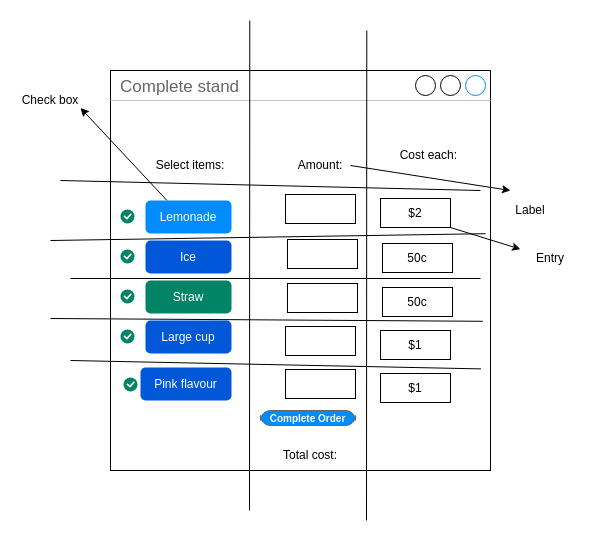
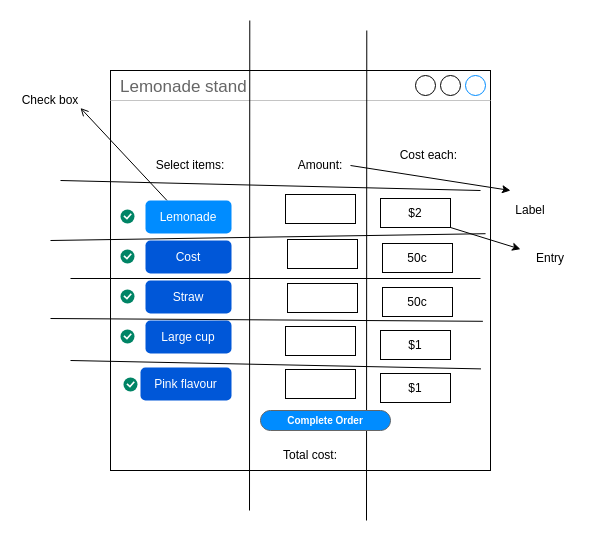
  <mxCell id="0" />
  <mxCell id="1" parent="0" />
- <mxCell id="2" value="Complete stand" style="strokeWidth=1;shadow=0;dashed=0;align=center;html=1;shape=mxgraph.mockup.containers.window;align=left;verticalAlign=top;spacingLeft=8;strokeColor2=#008cff;strokeColor3=#c4c4c4;fontColor=#666666;mainText=;fontSize=17;labelBackgroundColor=none;whiteSpace=wrap;" parent="1" vertex="1"><mxGeometry x="110" y="70" width="380" height="400" as="geometry" /></mxCell>
+ <mxCell id="2" value="Lemonade stand" style="strokeWidth=1;shadow=0;dashed=0;align=center;html=1;shape=mxgraph.mockup.containers.window;align=left;verticalAlign=top;spacingLeft=8;strokeColor2=#008cff;strokeColor3=#c4c4c4;fontColor=#666666;mainText=;fontSize=17;labelBackgroundColor=none;whiteSpace=wrap;" parent="1" vertex="1"><mxGeometry x="110" y="70" width="380" height="400" as="geometry" /></mxCell>
  <mxCell id="3" value="Select items:" style="text;html=1;align=center;verticalAlign=middle;whiteSpace=wrap;rounded=0;" parent="1" vertex="1"><mxGeometry x="140" y="150" width="100" height="30" as="geometry" /></mxCell>
- <mxCell id="4" style="edgeStyle=none;html=1;exitX=0.25;exitY=0;exitDx=0;exitDy=0;entryX=1;entryY=0.75;entryDx=0;entryDy=0;" parent="1" source="5" target="26" edge="1"><mxGeometry relative="1" as="geometry"><mxPoint x="50" y="100" as="targetPoint" /></mxGeometry></mxCell>
+ <mxCell id="4" style="edgeStyle=none;html=1;exitX=0.25;exitY=0;exitDx=0;exitDy=0;entryX=1;entryY=0.75;entryDx=0;entryDy=0;endArrow=open;" parent="1" source="5" target="26" edge="1"><mxGeometry relative="1" as="geometry"><mxPoint x="50" y="100" as="targetPoint" /></mxGeometry></mxCell>
  <mxCell id="5" value="Lemonade" style="rounded=1;fillColor=#008cff;align=center;strokeColor=none;html=1;whiteSpace=wrap;fontColor=#ffffff;fontSize=12;sketch=0;" parent="1" vertex="1"><mxGeometry x="145" y="200" width="86" height="33" as="geometry" /></mxCell>
  <mxCell id="6" value="" style="html=1;shadow=0;dashed=0;shape=mxgraph.atlassian.checkbox;fillColor=#008465;strokeColor=none;html=1;sketch=0;" parent="1" vertex="1"><mxGeometry x="120" y="209" width="14" height="14" as="geometry" /></mxCell>
- <mxCell id="7" value="Ice" style="rounded=1;fillColor=#0057D8;align=center;strokeColor=none;html=1;whiteSpace=wrap;fontColor=#ffffff;fontSize=12;sketch=0;" parent="1" vertex="1"><mxGeometry x="145" y="240" width="86" height="33" as="geometry" /></mxCell>
+ <mxCell id="7" value="Cost" style="rounded=1;fillColor=#0057D8;align=center;strokeColor=none;html=1;whiteSpace=wrap;fontColor=#ffffff;fontSize=12;sketch=0;" parent="1" vertex="1"><mxGeometry x="145" y="240" width="86" height="33" as="geometry" /></mxCell>
  <mxCell id="8" value="" style="html=1;shadow=0;dashed=0;shape=mxgraph.atlassian.checkbox;fillColor=#008465;strokeColor=none;html=1;sketch=0;" parent="1" vertex="1"><mxGeometry x="120" y="249" width="14" height="14" as="geometry" /></mxCell>
- <mxCell id="9" value="Straw" style="rounded=1;fillColor=#008465;align=center;strokeColor=none;html=1;whiteSpace=wrap;fontColor=#ffffff;fontSize=12;sketch=0;" parent="1" vertex="1"><mxGeometry x="145" y="280" width="86" height="33" as="geometry" /></mxCell>
+ <mxCell id="9" value="Straw" style="rounded=1;fillColor=#0057D8;align=center;strokeColor=none;html=1;whiteSpace=wrap;fontColor=#ffffff;fontSize=12;sketch=0;" parent="1" vertex="1"><mxGeometry x="145" y="280" width="86" height="33" as="geometry" /></mxCell>
  <mxCell id="10" value="" style="html=1;shadow=0;dashed=0;shape=mxgraph.atlassian.checkbox;fillColor=#008465;strokeColor=none;html=1;sketch=0;" parent="1" vertex="1"><mxGeometry x="120" y="289" width="14" height="14" as="geometry" /></mxCell>
  <mxCell id="11" value="Large cup" style="rounded=1;fillColor=#0057D8;align=center;strokeColor=none;html=1;whiteSpace=wrap;fontColor=#ffffff;fontSize=12;sketch=0;" parent="1" vertex="1"><mxGeometry x="145" y="320" width="86" height="33" as="geometry" /></mxCell>
  <mxCell id="12" value="" style="html=1;shadow=0;dashed=0;shape=mxgraph.atlassian.checkbox;fillColor=#008465;strokeColor=none;html=1;sketch=0;" parent="1" vertex="1"><mxGeometry x="120" y="329" width="14" height="14" as="geometry" /></mxCell>
  <mxCell id="13" style="edgeStyle=none;html=1;exitX=1;exitY=0.5;exitDx=0;exitDy=0;" parent="1" source="14" edge="1"><mxGeometry relative="1" as="geometry"><mxPoint x="510" y="190" as="targetPoint" /></mxGeometry></mxCell>
  <mxCell id="14" value="Amount:" style="text;html=1;align=center;verticalAlign=middle;whiteSpace=wrap;rounded=0;" parent="1" vertex="1"><mxGeometry x="290" y="150" width="60" height="30" as="geometry" /></mxCell>
  <mxCell id="15" style="edgeStyle=none;html=1;exitX=1;exitY=1;exitDx=0;exitDy=0;" parent="1" source="34" target="39" edge="1"><mxGeometry relative="1" as="geometry"><mxPoint x="520" y="260" as="targetPoint" /></mxGeometry></mxCell>
  <mxCell id="16" value="" style="rounded=0;whiteSpace=wrap;html=1;" parent="1" vertex="1"><mxGeometry x="285" y="194" width="70" height="29" as="geometry" /></mxCell>
  <mxCell id="17" value="" style="rounded=0;whiteSpace=wrap;html=1;" parent="1" vertex="1"><mxGeometry x="287" y="239" width="70" height="29" as="geometry" /></mxCell>
  <mxCell id="18" value="" style="rounded=0;whiteSpace=wrap;html=1;" parent="1" vertex="1"><mxGeometry x="287" y="283" width="70" height="29" as="geometry" /></mxCell>
  <mxCell id="19" value="" style="rounded=0;whiteSpace=wrap;html=1;" parent="1" vertex="1"><mxGeometry x="285" y="326" width="70" height="29" as="geometry" /></mxCell>
  <mxCell id="20" value="" style="endArrow=none;html=1;" parent="1" edge="1"><mxGeometry width="50" height="50" relative="1" as="geometry"><mxPoint x="249" y="510" as="sourcePoint" /><mxPoint x="249.29" y="20" as="targetPoint" /></mxGeometry></mxCell>
  <mxCell id="21" value="" style="endArrow=none;html=1;" parent="1" edge="1"><mxGeometry width="50" height="50" relative="1" as="geometry"><mxPoint x="60" y="180" as="sourcePoint" /><mxPoint x="480" y="190" as="targetPoint" /></mxGeometry></mxCell>
  <mxCell id="22" value="" style="endArrow=none;html=1;entryX=0.987;entryY=0.408;entryDx=0;entryDy=0;entryPerimeter=0;" parent="1" target="2" edge="1"><mxGeometry width="50" height="50" relative="1" as="geometry"><mxPoint x="50" y="240" as="sourcePoint" /><mxPoint x="445" y="233" as="targetPoint" /></mxGeometry></mxCell>
  <mxCell id="23" value="" style="endArrow=none;html=1;" parent="1" edge="1"><mxGeometry width="50" height="50" relative="1" as="geometry"><mxPoint x="70" y="278" as="sourcePoint" /><mxPoint x="480" y="278" as="targetPoint" /></mxGeometry></mxCell>
  <mxCell id="24" value="" style="endArrow=none;html=1;entryX=0.98;entryY=0.627;entryDx=0;entryDy=0;entryPerimeter=0;" parent="1" target="2" edge="1"><mxGeometry width="50" height="50" relative="1" as="geometry"><mxPoint x="50" y="318" as="sourcePoint" /><mxPoint x="430" y="318" as="targetPoint" /></mxGeometry></mxCell>
  <mxCell id="25" value="" style="endArrow=none;html=1;entryX=0.975;entryY=0.746;entryDx=0;entryDy=0;entryPerimeter=0;" parent="1" target="2" edge="1"><mxGeometry width="50" height="50" relative="1" as="geometry"><mxPoint x="70" y="360" as="sourcePoint" /><mxPoint x="448" y="375" as="targetPoint" /></mxGeometry></mxCell>
  <mxCell id="26" value="Check box" style="text;html=1;align=center;verticalAlign=middle;whiteSpace=wrap;rounded=0;" parent="1" vertex="1"><mxGeometry x="20" y="85" width="60" height="30" as="geometry" /></mxCell>
  <mxCell id="27" value="Label" style="text;html=1;align=center;verticalAlign=middle;whiteSpace=wrap;rounded=0;" parent="1" vertex="1"><mxGeometry x="500" y="195" width="60" height="30" as="geometry" /></mxCell>
  <mxCell id="28" value="Total cost:" style="text;html=1;align=center;verticalAlign=middle;whiteSpace=wrap;rounded=0;" parent="1" vertex="1"><mxGeometry x="280" y="440" width="60" height="30" as="geometry" /></mxCell>
  <mxCell id="29" value="Pink flavour" style="rounded=1;fillColor=#0057D8;align=center;strokeColor=none;html=1;whiteSpace=wrap;fontColor=#ffffff;fontSize=12;sketch=0;" parent="1" vertex="1"><mxGeometry x="140" y="367" width="91" height="33" as="geometry" /></mxCell>
  <mxCell id="30" value="" style="html=1;shadow=0;dashed=0;shape=mxgraph.atlassian.checkbox;fillColor=#008465;strokeColor=none;html=1;sketch=0;" parent="1" vertex="1"><mxGeometry x="123" y="377" width="14" height="14" as="geometry" /></mxCell>
  <mxCell id="31" value="" style="endArrow=none;html=1;" parent="1" edge="1"><mxGeometry width="50" height="50" relative="1" as="geometry"><mxPoint x="366" y="520" as="sourcePoint" /><mxPoint x="366.29" y="30" as="targetPoint" /></mxGeometry></mxCell>
  <mxCell id="32" value="Cost each:&amp;nbsp;" style="text;html=1;align=center;verticalAlign=middle;whiteSpace=wrap;rounded=0;" parent="1" vertex="1"><mxGeometry x="390" y="140" width="80" height="30" as="geometry" /></mxCell>
  <mxCell id="33" value="" style="rounded=0;whiteSpace=wrap;html=1;" parent="1" vertex="1"><mxGeometry x="285" y="369" width="70" height="29" as="geometry" /></mxCell>
  <mxCell id="34" value="$2" style="rounded=0;whiteSpace=wrap;html=1;" parent="1" vertex="1"><mxGeometry x="380" y="198" width="70" height="29" as="geometry" /></mxCell>
  <mxCell id="35" value="50c" style="rounded=0;whiteSpace=wrap;html=1;" parent="1" vertex="1"><mxGeometry x="382" y="243" width="70" height="29" as="geometry" /></mxCell>
  <mxCell id="36" value="50c" style="rounded=0;whiteSpace=wrap;html=1;" parent="1" vertex="1"><mxGeometry x="382" y="287" width="70" height="29" as="geometry" /></mxCell>
  <mxCell id="37" value="$1" style="rounded=0;whiteSpace=wrap;html=1;" parent="1" vertex="1"><mxGeometry x="380" y="330" width="70" height="29" as="geometry" /></mxCell>
  <mxCell id="38" value="$1" style="rounded=0;whiteSpace=wrap;html=1;" parent="1" vertex="1"><mxGeometry x="380" y="373" width="70" height="29" as="geometry" /></mxCell>
  <mxCell id="39" value="Entry" style="text;html=1;align=center;verticalAlign=middle;whiteSpace=wrap;rounded=0;" parent="1" vertex="1"><mxGeometry x="520" y="243" width="60" height="30" as="geometry" /></mxCell>
- <mxCell id="40" value="Complete Order" style="strokeWidth=1;shadow=0;dashed=0;align=center;html=1;shape=mxgraph.mockup.buttons.button;strokeColor=#666666;fontColor=#ffffff;mainText=;buttonStyle=round;fontSize=10;fontStyle=1;fillColor=#008cff;whiteSpace=wrap;" parent="1" vertex="1"><mxGeometry x="260" y="410" width="95" height="15" as="geometry" /></mxCell>
+ <mxCell id="40" value="Complete Order" style="strokeWidth=1;shadow=0;dashed=0;align=center;html=1;shape=mxgraph.mockup.buttons.button;strokeColor=#666666;fontColor=#ffffff;mainText=;buttonStyle=round;fontSize=10;fontStyle=1;fillColor=#008cff;whiteSpace=wrap;" parent="1" vertex="1"><mxGeometry x="260" y="410" width="130" height="20" as="geometry" /></mxCell>
